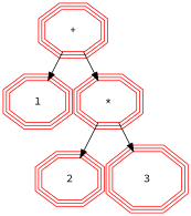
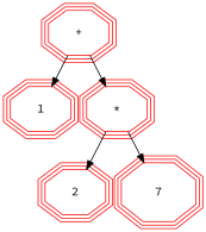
  digraph {
    fontname="Source Code Pro"
    node [color=red shape=tripleoctagon fontname="Source Code Pro"]
    edge [fontname="Source Code Pro"]
    n1 [label=1]
    n2 [label=2]
-   n3 [label=3]
+   n3 [label=7]
    n4 [label="*"]
    n5 [label="+"]
    n4 -> n2
    n4 -> n3
    n5 -> n1
    n5 -> n4
  }
